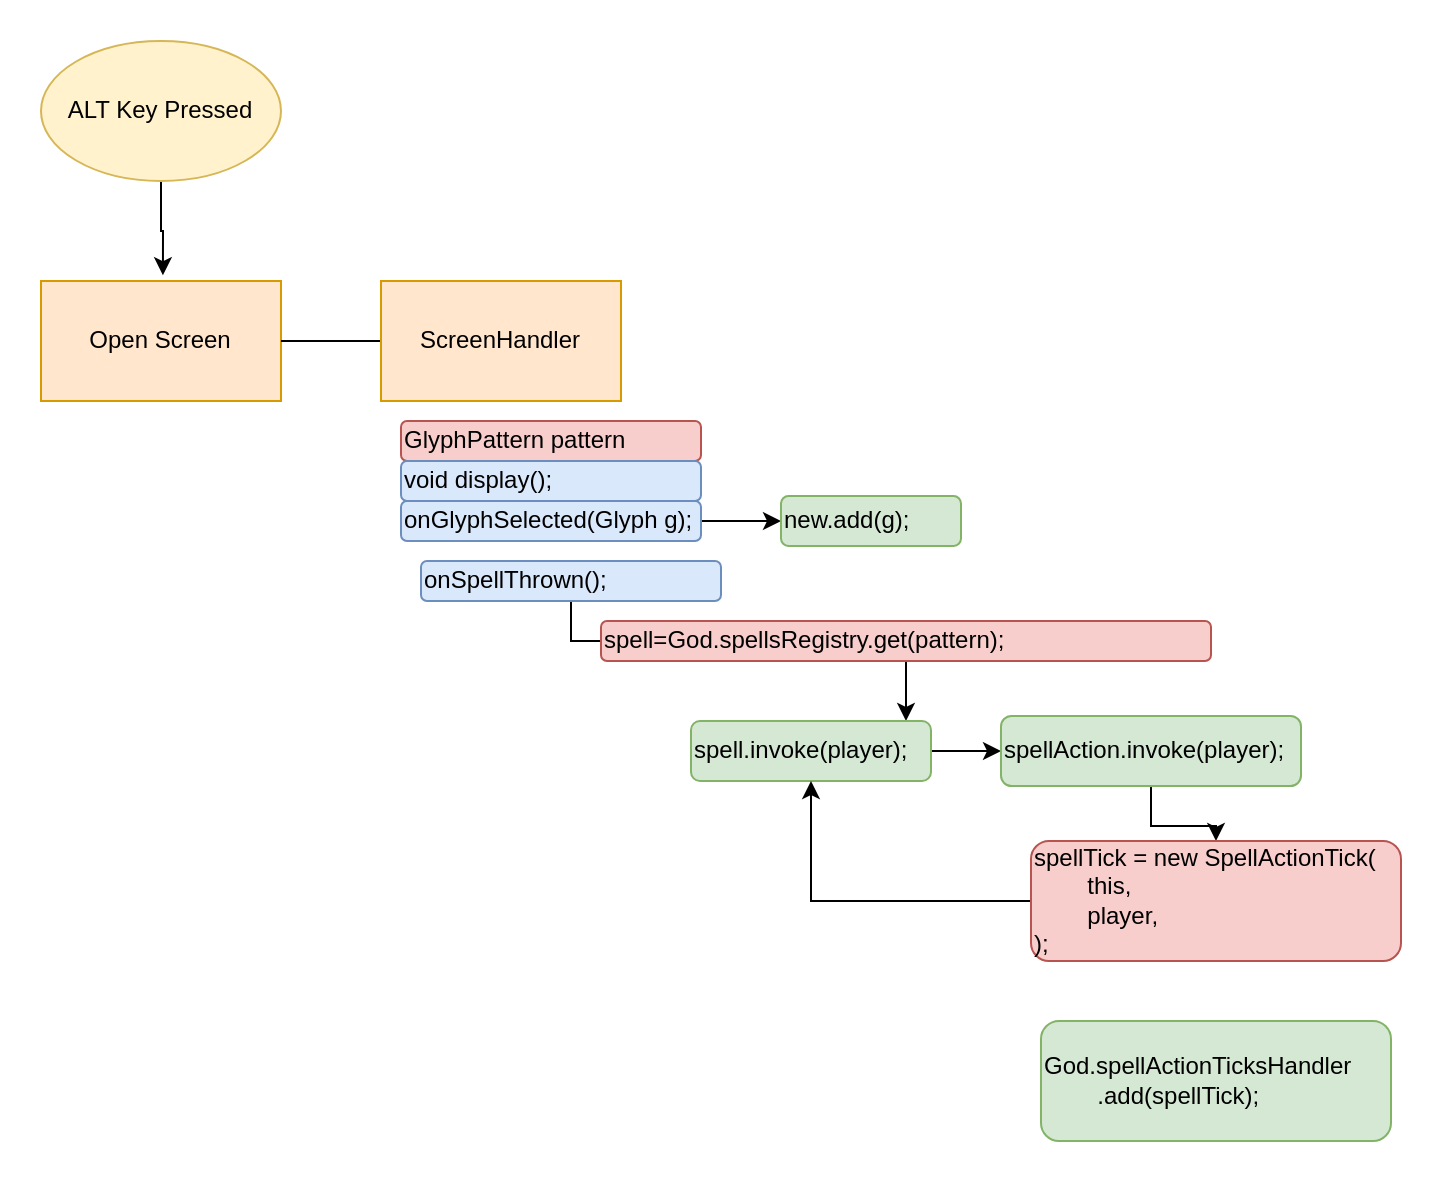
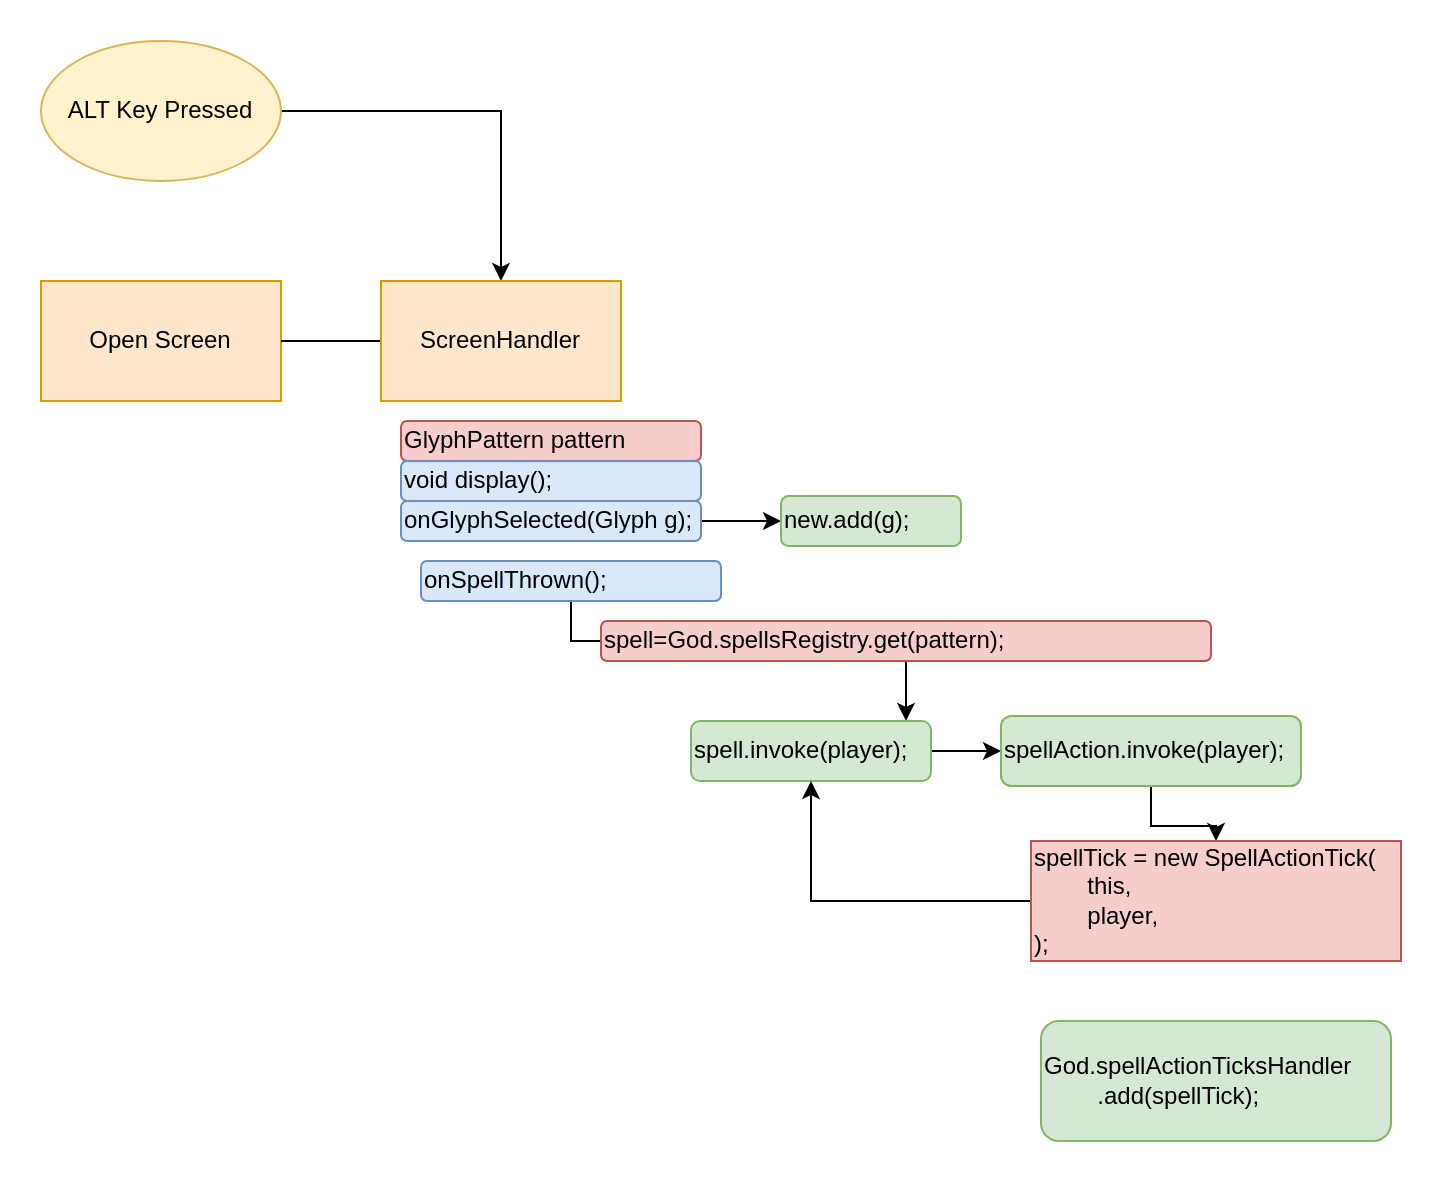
  <mxCell id="0" />
  <mxCell id="1" parent="0" />
- <mxCell id="2" style="edgeStyle=orthogonalEdgeStyle;rounded=0;orthogonalLoop=1;jettySize=auto;html=1;entryX=0.508;entryY=-0.048;entryDx=0;entryDy=0;entryPerimeter=0;" parent="1" source="3" target="4" edge="1"><mxGeometry relative="1" as="geometry" /></mxCell>
+ <mxCell id="2" style="edgeStyle=orthogonalEdgeStyle;rounded=0;orthogonalLoop=1;jettySize=auto;html=1;" parent="1" source="3" target="6" edge="1"><mxGeometry relative="1" as="geometry" /></mxCell>
  <mxCell id="3" value="ALT Key Pressed" style="ellipse;whiteSpace=wrap;html=1;fillColor=#fff2cc;strokeColor=#d6b656;" parent="1" vertex="1"><mxGeometry x="20" y="20" width="120" height="70" as="geometry" /></mxCell>
  <mxCell id="4" value="Open Screen" style="rounded=0;whiteSpace=wrap;html=1;fillColor=#ffe6cc;strokeColor=#d79b00;" parent="1" vertex="1"><mxGeometry x="20" y="140" width="120" height="60" as="geometry" /></mxCell>
  <mxCell id="5" value="" style="endArrow=none;html=1;rounded=0;exitX=1;exitY=0.5;exitDx=0;exitDy=0;" parent="1" source="4" edge="1"><mxGeometry width="50" height="50" relative="1" as="geometry"><mxPoint x="130" y="220" as="sourcePoint" /><mxPoint x="190" y="170" as="targetPoint" /></mxGeometry></mxCell>
  <mxCell id="6" value="ScreenHandler" style="rounded=0;whiteSpace=wrap;html=1;fillColor=#ffe6cc;strokeColor=#d79b00;" parent="1" vertex="1"><mxGeometry x="190" y="140" width="120" height="60" as="geometry" /></mxCell>
  <mxCell id="7" value="GlyphPattern pattern" style="rounded=1;whiteSpace=wrap;html=1;align=left;fillColor=#f8cecc;strokeColor=#b85450;" vertex="1" parent="1"><mxGeometry x="200" y="210" width="150" height="20" as="geometry" /></mxCell>
  <mxCell id="8" style="edgeStyle=orthogonalEdgeStyle;rounded=0;orthogonalLoop=1;jettySize=auto;html=1;exitX=1;exitY=0.5;exitDx=0;exitDy=0;" edge="1" parent="1" source="9"><mxGeometry relative="1" as="geometry"><mxPoint x="320.102" y="240.184" as="targetPoint" /></mxGeometry></mxCell>
  <mxCell id="9" value="void display();" style="rounded=1;whiteSpace=wrap;html=1;align=left;fillColor=#dae8fc;strokeColor=#6c8ebf;" vertex="1" parent="1"><mxGeometry x="200" y="230" width="150" height="20" as="geometry" /></mxCell>
  <mxCell id="10" value="" style="edgeStyle=orthogonalEdgeStyle;rounded=0;orthogonalLoop=1;jettySize=auto;html=1;" edge="1" parent="1" source="11" target="12"><mxGeometry relative="1" as="geometry" /></mxCell>
  <mxCell id="11" value="onGlyphSelected(Glyph g);" style="rounded=1;whiteSpace=wrap;html=1;align=left;fillColor=#dae8fc;strokeColor=#6c8ebf;" vertex="1" parent="1"><mxGeometry x="200" y="250" width="150" height="20" as="geometry" /></mxCell>
  <mxCell id="12" value="new.add(g);" style="rounded=1;whiteSpace=wrap;html=1;align=left;fillColor=#d5e8d4;strokeColor=#82b366;" vertex="1" parent="1"><mxGeometry x="390" y="247.5" width="90" height="25" as="geometry" /></mxCell>
  <mxCell id="13" style="edgeStyle=orthogonalEdgeStyle;rounded=0;orthogonalLoop=1;jettySize=auto;html=1;entryX=0;entryY=0.4;entryDx=0;entryDy=0;entryPerimeter=0;" edge="1" parent="1" source="14" target="16"><mxGeometry relative="1" as="geometry" /></mxCell>
  <mxCell id="14" value="onSpellThrown();" style="rounded=1;whiteSpace=wrap;html=1;align=left;fillColor=#dae8fc;strokeColor=#6c8ebf;" vertex="1" parent="1"><mxGeometry x="210" y="280" width="150" height="20" as="geometry" /></mxCell>
  <mxCell id="15" value="" style="edgeStyle=orthogonalEdgeStyle;rounded=0;orthogonalLoop=1;jettySize=auto;html=1;" edge="1" parent="1" source="16" target="18"><mxGeometry relative="1" as="geometry"><Array as="points"><mxPoint x="405" y="360" /><mxPoint x="405" y="360" /></Array></mxGeometry></mxCell>
  <mxCell id="16" value="spell=God.spellsRegistry.get(pattern);" style="rounded=1;whiteSpace=wrap;html=1;align=left;fillColor=#f8cecc;strokeColor=#b85450;" vertex="1" parent="1"><mxGeometry x="300" y="310" width="305" height="20" as="geometry" /></mxCell>
  <mxCell id="17" value="" style="edgeStyle=orthogonalEdgeStyle;rounded=0;orthogonalLoop=1;jettySize=auto;html=1;" edge="1" parent="1" source="18" target="20"><mxGeometry relative="1" as="geometry" /></mxCell>
  <mxCell id="18" value="spell.invoke(player);" style="whiteSpace=wrap;html=1;align=left;rounded=1;fillColor=#d5e8d4;strokeColor=#82b366;" vertex="1" parent="1"><mxGeometry x="345" y="360" width="120" height="30" as="geometry" /></mxCell>
  <mxCell id="19" value="" style="edgeStyle=orthogonalEdgeStyle;rounded=0;orthogonalLoop=1;jettySize=auto;html=1;" edge="1" parent="1" source="20" target="22"><mxGeometry relative="1" as="geometry" /></mxCell>
  <mxCell id="20" value="spellAction.invoke(player);" style="whiteSpace=wrap;html=1;align=left;rounded=1;fillColor=#d5e8d4;strokeColor=#82b366;" vertex="1" parent="1"><mxGeometry x="500" y="357.5" width="150" height="35" as="geometry" /></mxCell>
  <mxCell id="21" value="" style="edgeStyle=orthogonalEdgeStyle;rounded=0;orthogonalLoop=1;jettySize=auto;html=1;" edge="1" parent="1" source="22" target="18"><mxGeometry relative="1" as="geometry" /></mxCell>
- <mxCell id="22" value="spellTick = new SpellActionTick(&lt;br&gt;&lt;span style=&quot;white-space: pre;&quot;&gt;&#09;this,&lt;br&gt;&lt;/span&gt;&lt;span style=&quot;white-space: pre;&quot;&gt;&#09;&lt;/span&gt;player,&lt;br&gt;);" style="whiteSpace=wrap;html=1;align=left;rounded=1;fillColor=#f8cecc;strokeColor=#b85450;" vertex="1" parent="1"><mxGeometry x="515" y="420" width="185" height="60" as="geometry" /></mxCell>
+ <mxCell id="22" value="spellTick = new SpellActionTick(&lt;br&gt;&lt;span style=&quot;white-space: pre;&quot;&gt;&#09;this,&lt;br&gt;&lt;/span&gt;&lt;span style=&quot;white-space: pre;&quot;&gt;&#09;&lt;/span&gt;player,&lt;br&gt;);" style="whiteSpace=wrap;html=1;align=left;fillColor=#f8cecc;strokeColor=#b85450;rounded=0;" vertex="1" parent="1"><mxGeometry x="515" y="420" width="185" height="60" as="geometry" /></mxCell>
  <mxCell id="23" value="God.spellActionTicksHandler&lt;br&gt;&lt;span style=&quot;white-space: pre;&quot;&gt;&#09;.add(spellTick);&lt;/span&gt;" style="whiteSpace=wrap;html=1;align=left;rounded=1;fillColor=#d5e8d4;strokeColor=#82b366;" vertex="1" parent="1"><mxGeometry x="520" y="510" width="175" height="60" as="geometry" /></mxCell>
